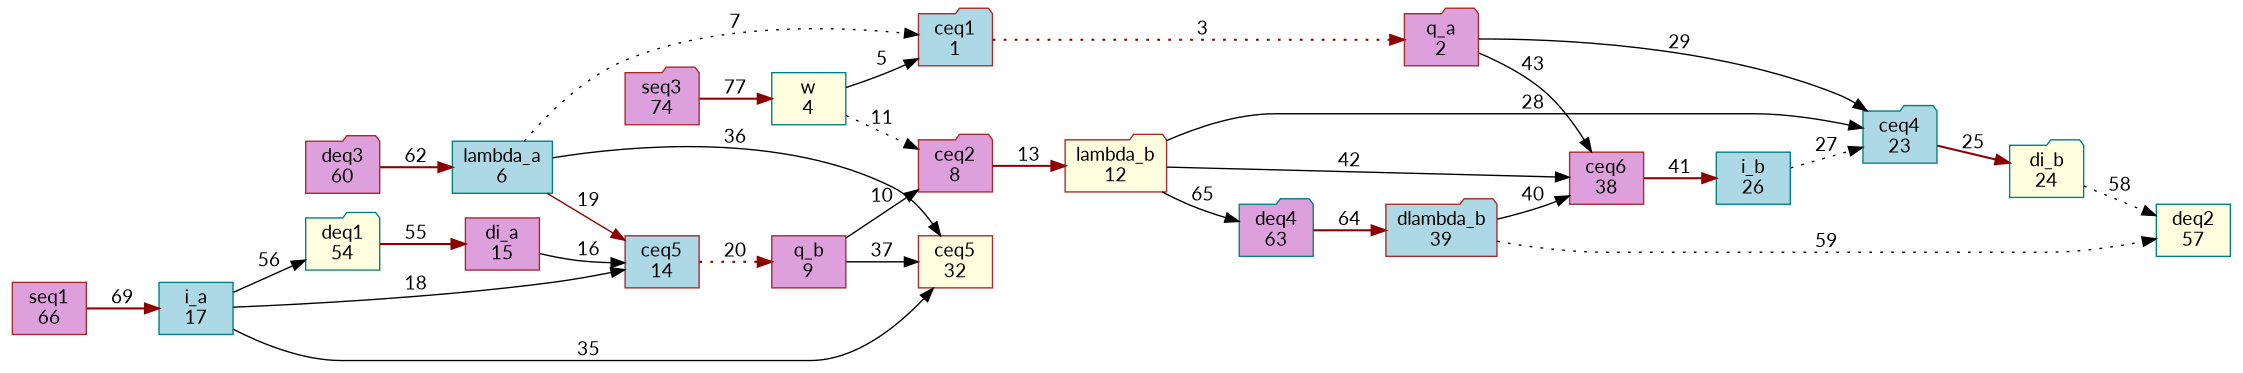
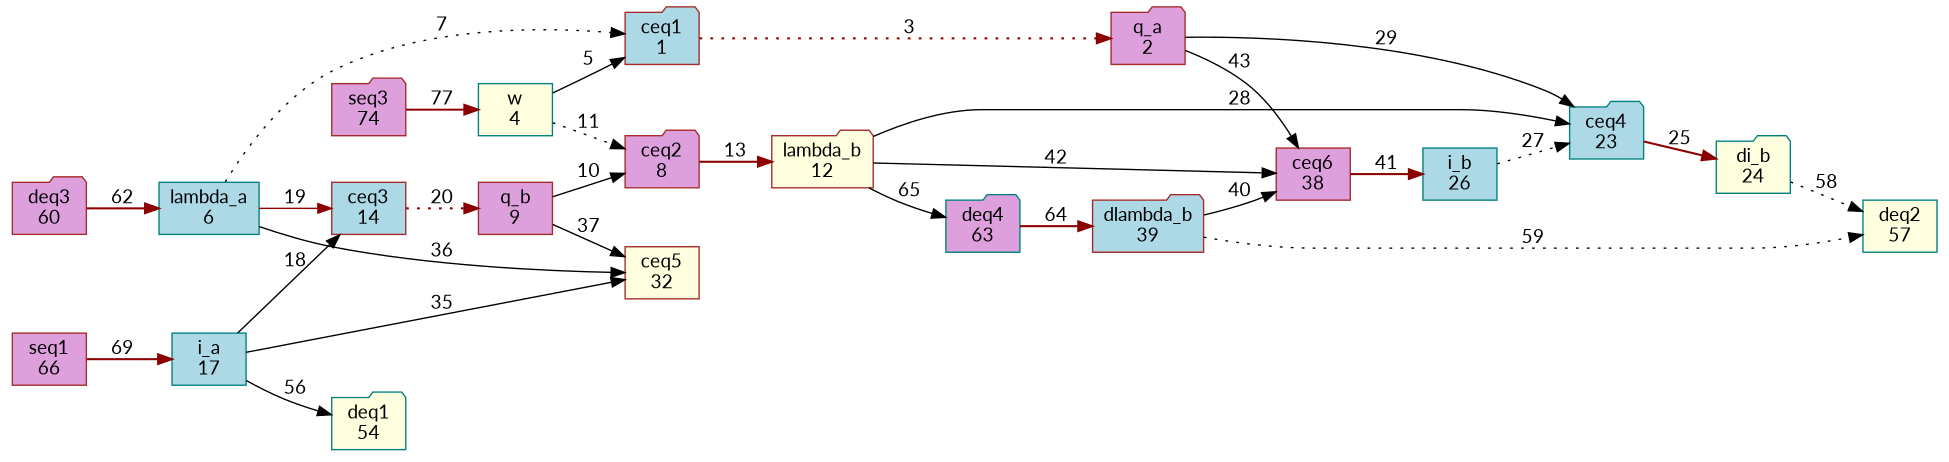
  digraph {
    fontname=Lato
    rankdir=LR
    node [color=brown fillcolor=plum fontname=Lato shape=folder style=filled]
    edge [fontname=Lato penwidth=1 style=solid]
    n1 [fillcolor=lightblue label="ceq1\n1"]
    n2 [label="q_a\n2"]
    n3 [color=teal fillcolor=lightblue label="ceq4\n23"]
    n4 [label="ceq6\n38" shape=box]
    n5 [label="ceq2\n8"]
    n6 [fillcolor=lightyellow label="lambda_b\n12"]
    n7 [color=teal label="deq4\n63"]
-   n8 [fillcolor=lightblue label="ceq5\n14" shape=box]
+   n8 [fillcolor=lightblue label="ceq3\n14" shape=box]
    n9 [label="q_b\n9" shape=box]
    n10 [fillcolor=lightyellow label="ceq5\n32" shape=box]
    n11 [color=teal fillcolor=lightyellow label="di_b\n24"]
    n12 [color=teal fillcolor=lightyellow label="deq2\n57" shape=box]
    n13 [color=teal fillcolor=lightblue label="i_b\n26" shape=box]
    n14 [color=teal fillcolor=lightyellow label="deq1\n54"]
-   n15 [label="di_a\n15" shape=box]
    n16 [label="deq3\n60"]
    n17 [color=teal fillcolor=lightblue label="lambda_a\n6" shape=box]
    n18 [fillcolor=lightblue label="dlambda_b\n39"]
    n19 [label="seq1\n66" shape=box]
    n20 [color=teal fillcolor=lightblue label="i_a\n17" shape=box]
    n21 [label="seq3\n74"]
    n22 [color=teal fillcolor=lightyellow label="w\n4" shape=box]
    n1 -> n2 [color=red4 label=3 penwidth=1.5 style=dotted]
    n2 -> n3 [label=29]
    n2 -> n4 [label=43]
    n3 -> n11 [color=red4 label=25 penwidth=1.5 style=bold]
    n4 -> n13 [color=red4 label=41 penwidth=1.5]
    n5 -> n6 [color=red4 label=13 penwidth=1.5]
    n6 -> n3 [label=28 style=bold]
    n6 -> n4 [label=42]
    n6 -> n7 [label=65]
    n7 -> n18 [color=red4 label=64 penwidth=1.5 style=bold]
    n8 -> n9 [color=red4 label=20 penwidth=1.5 style=dotted]
    n9 -> n5 [label=10]
    n9 -> n10 [label=37 style=bold]
    n11 -> n12 [label=58 style=dotted]
    n13 -> n3 [label=27 style=dotted]
-   n14 -> n15 [color=red4 label=55 penwidth=1.5 style=bold]
-   n15 -> n8 [label=16]
    n16 -> n17 [color=red4 label=62 penwidth=1.5 style=bold]
    n17 -> n1 [label=7 style=dotted]
    n17 -> n8 [color=red4 label=19 style=bold]
    n17 -> n10 [label=36]
    n18 -> n4 [label=40]
    n18 -> n12 [label=59 style=dotted]
    n19 -> n20 [color=red4 label=69 penwidth=1.5 style=bold]
    n20 -> n8 [label=18]
    n20 -> n10 [label=35]
    n20 -> n14 [label=56]
    n21 -> n22 [color=red4 label=77 penwidth=1.5 style=bold]
    n22 -> n1 [label=5]
    n22 -> n5 [label=11 style=dotted]
  }
